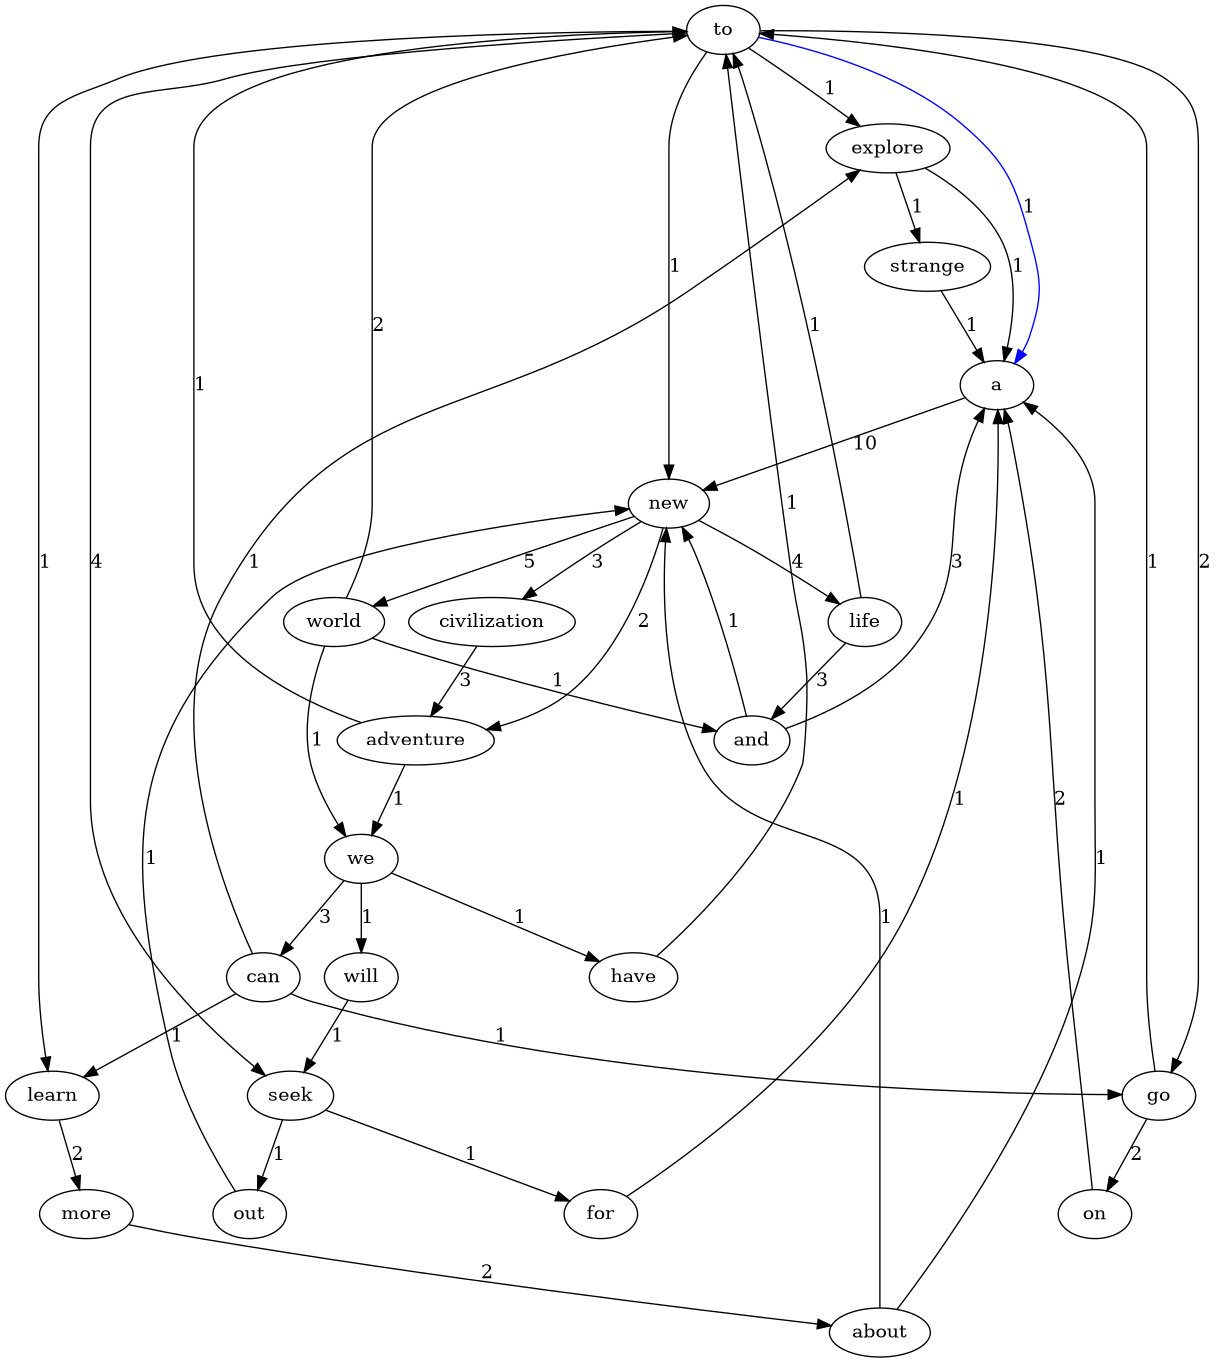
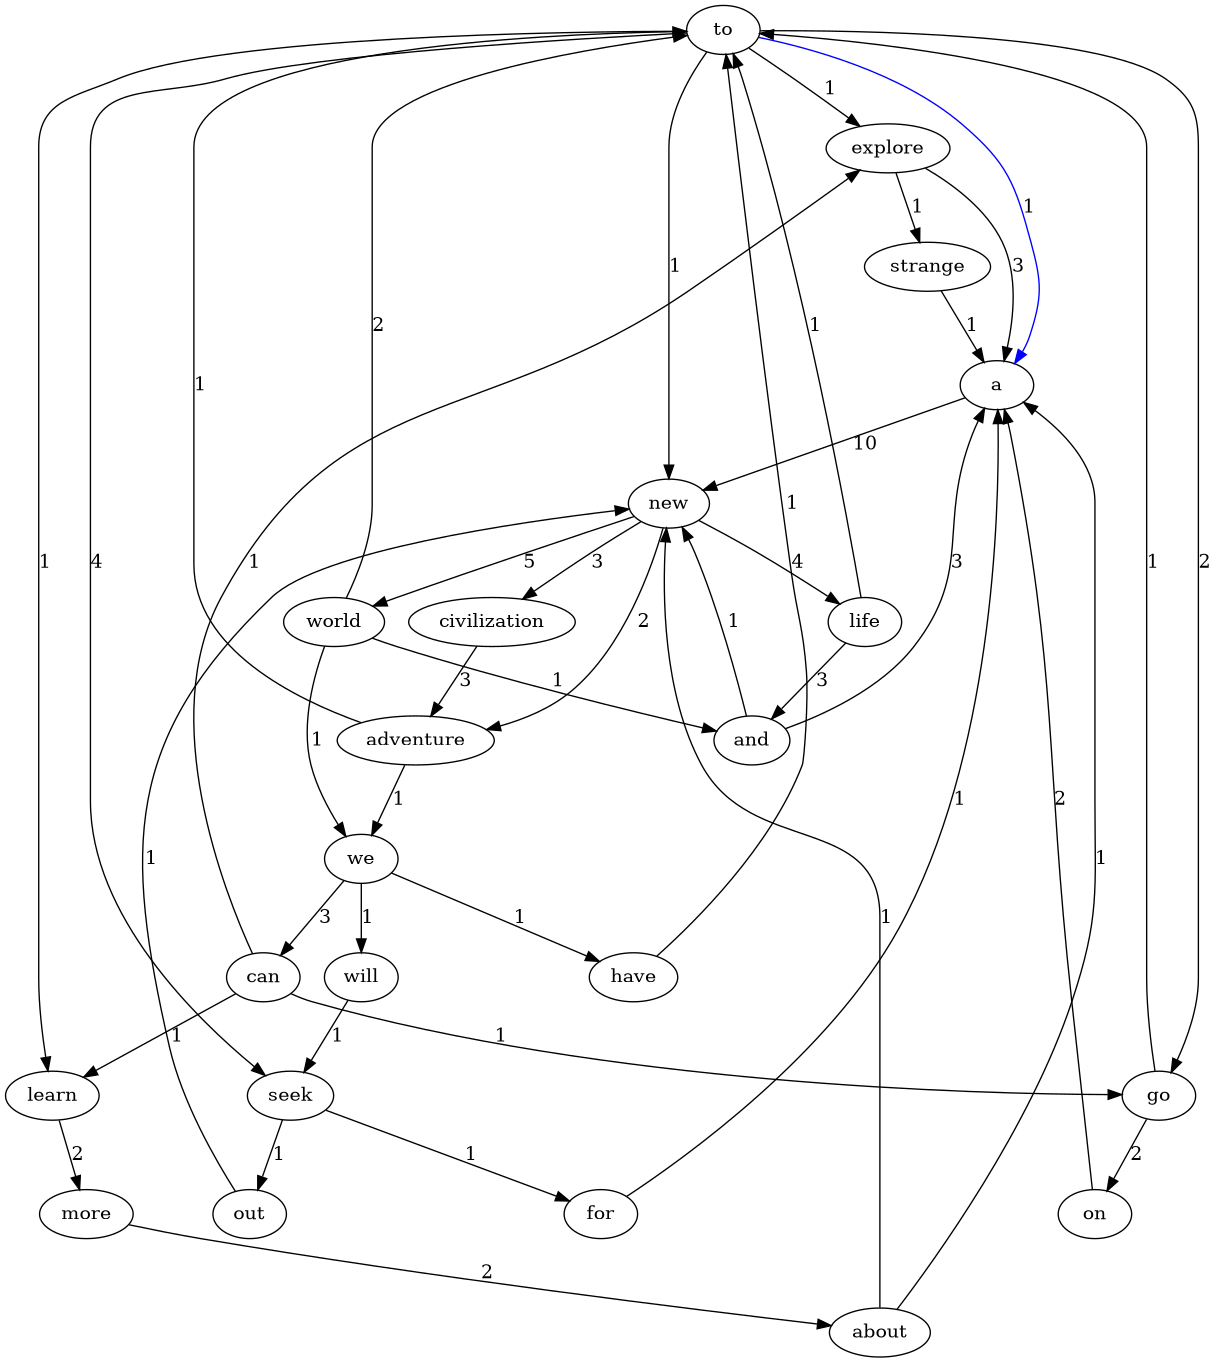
  digraph {
    to
    explore
    a
    new
    go
    seek
    learn
    strange
    world
    life
    civilization
    adventure
    on
    out
    for
    more
    and
    we
    can
    have
    will
    about
    to -> explore [label=1]
    to -> a [color=blue label=1]
    to -> new [label=1]
    to -> go [label=2]
    to -> seek [label=4]
    to -> learn [label=1]
-   explore -> a [label=1]
+   explore -> a [label=3]
    explore -> strange [label=1]
    a -> new [label=10]
    new -> world [label=5]
    new -> life [label=4]
    new -> civilization [label=3]
    new -> adventure [label=2]
    go -> to [label=1]
    go -> on [label=2]
    seek -> out [label=1]
    seek -> for [label=1]
    learn -> more [label=2]
    strange -> a [label=1]
    world -> to [label=2]
    world -> and [label=1]
    world -> we [label=1]
    life -> to [label=1]
    life -> and [label=3]
    civilization -> adventure [label=3]
    adventure -> to [label=1]
    adventure -> we [label=1]
    on -> a [label=2]
    out -> new [label=1]
    for -> a [label=1]
    more -> about [label=2]
    and -> a [label=3]
    and -> new [label=1]
    we -> can [label=3]
    we -> have [label=1]
    we -> will [label=1]
    can -> explore [label=1]
    can -> go [label=1]
    can -> learn [label=1]
    have -> to [label=1]
    will -> seek [label=1]
    about -> a [label=1]
    about -> new [label=1]
  }
